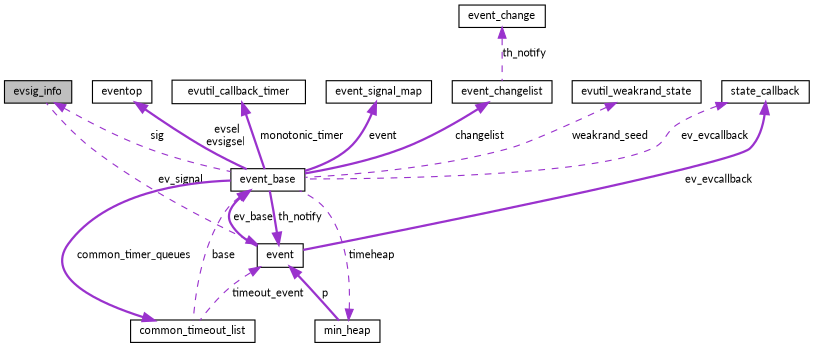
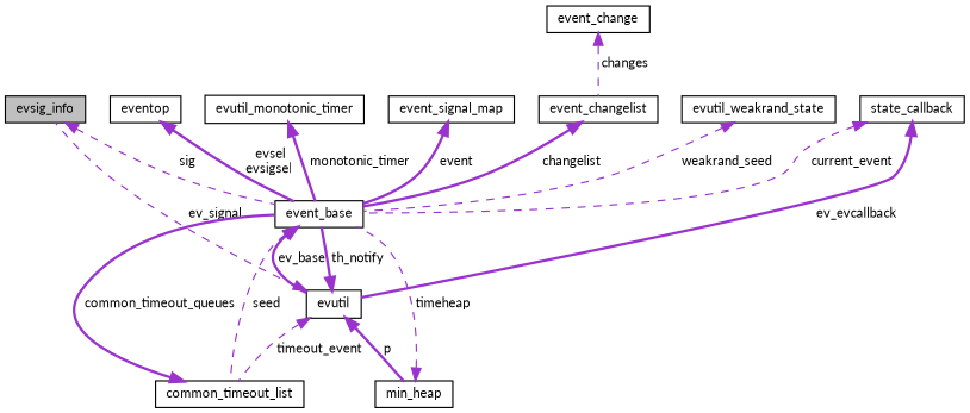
  digraph {
    fontname=Lato
    rankdir=TB
    node [color=black fillcolor=white fontname=Lato fontsize=10 shape=record style=filled]
    edge [color=darkorchid3 dir=back fontname=Lato fontsize=10 labelfontname=Helvetica labelfontsize=10 style=bold]
    n1 [fillcolor=grey75 fontcolor=black height=0.2 label=evsig_info width=0.4]
    n2 [height=0.2 label=event_base width=0.4]
-   n3 [height=0.2 label=event width=0.4]
+   n3 [height=0.2 label=evutil width=0.4]
    n4 [height=0.2 label=common_timeout_list width=0.4]
    n5 [height=0.2 label=min_heap width=0.4]
    n6 [height=0.2 label=state_callback width=0.4]
    n7 [height=0.2 label=eventop width=0.4]
-   n8 [height=0.2 label=evutil_callback_timer width=0.4]
+   n8 [height=0.2 label=evutil_monotonic_timer width=0.4]
    n9 [height=0.2 label=event_signal_map width=0.4]
    n10 [height=0.2 label=event_changelist width=0.4]
    n11 [height=0.2 label=event_change width=0.4]
    n12 [height=0.2 label=evutil_weakrand_state width=0.4]
    n1 -> n2 [label=" sig" style=dashed]
    n2 -> n3 [label=" ev_base"]
-   n2 -> n4 [label=" base" style=dashed]
+   n2 -> n4 [label=" seed" style=dashed]
    n3 -> n1 [label=" ev_signal" style=dashed]
    n3 -> n2 [label=" th_notify"]
    n3 -> n4 [label=" timeout_event" style=dashed]
    n3 -> n5 [label=" p"]
-   n4 -> n2 [label=" common_timer_queues"]
+   n4 -> n2 [label=" common_timeout_queues"]
    n5 -> n2 [label=" timeheap" style=dashed]
-   n6 -> n2 [label=" ev_evcallback" style=dashed]
+   n6 -> n2 [label=" current_event" style=dashed]
    n6 -> n3 [label=" ev_evcallback"]
    n7 -> n2 [label=" evsel\nevsigsel"]
    n8 -> n2 [label=" monotonic_timer"]
    n9 -> n2 [label=" event"]
    n10 -> n2 [label=" changelist"]
-   n11 -> n10 [label=" th_notify" style=dashed]
+   n11 -> n10 [label=" changes" style=dashed]
    n12 -> n2 [label=" weakrand_seed" style=dashed]
  }
